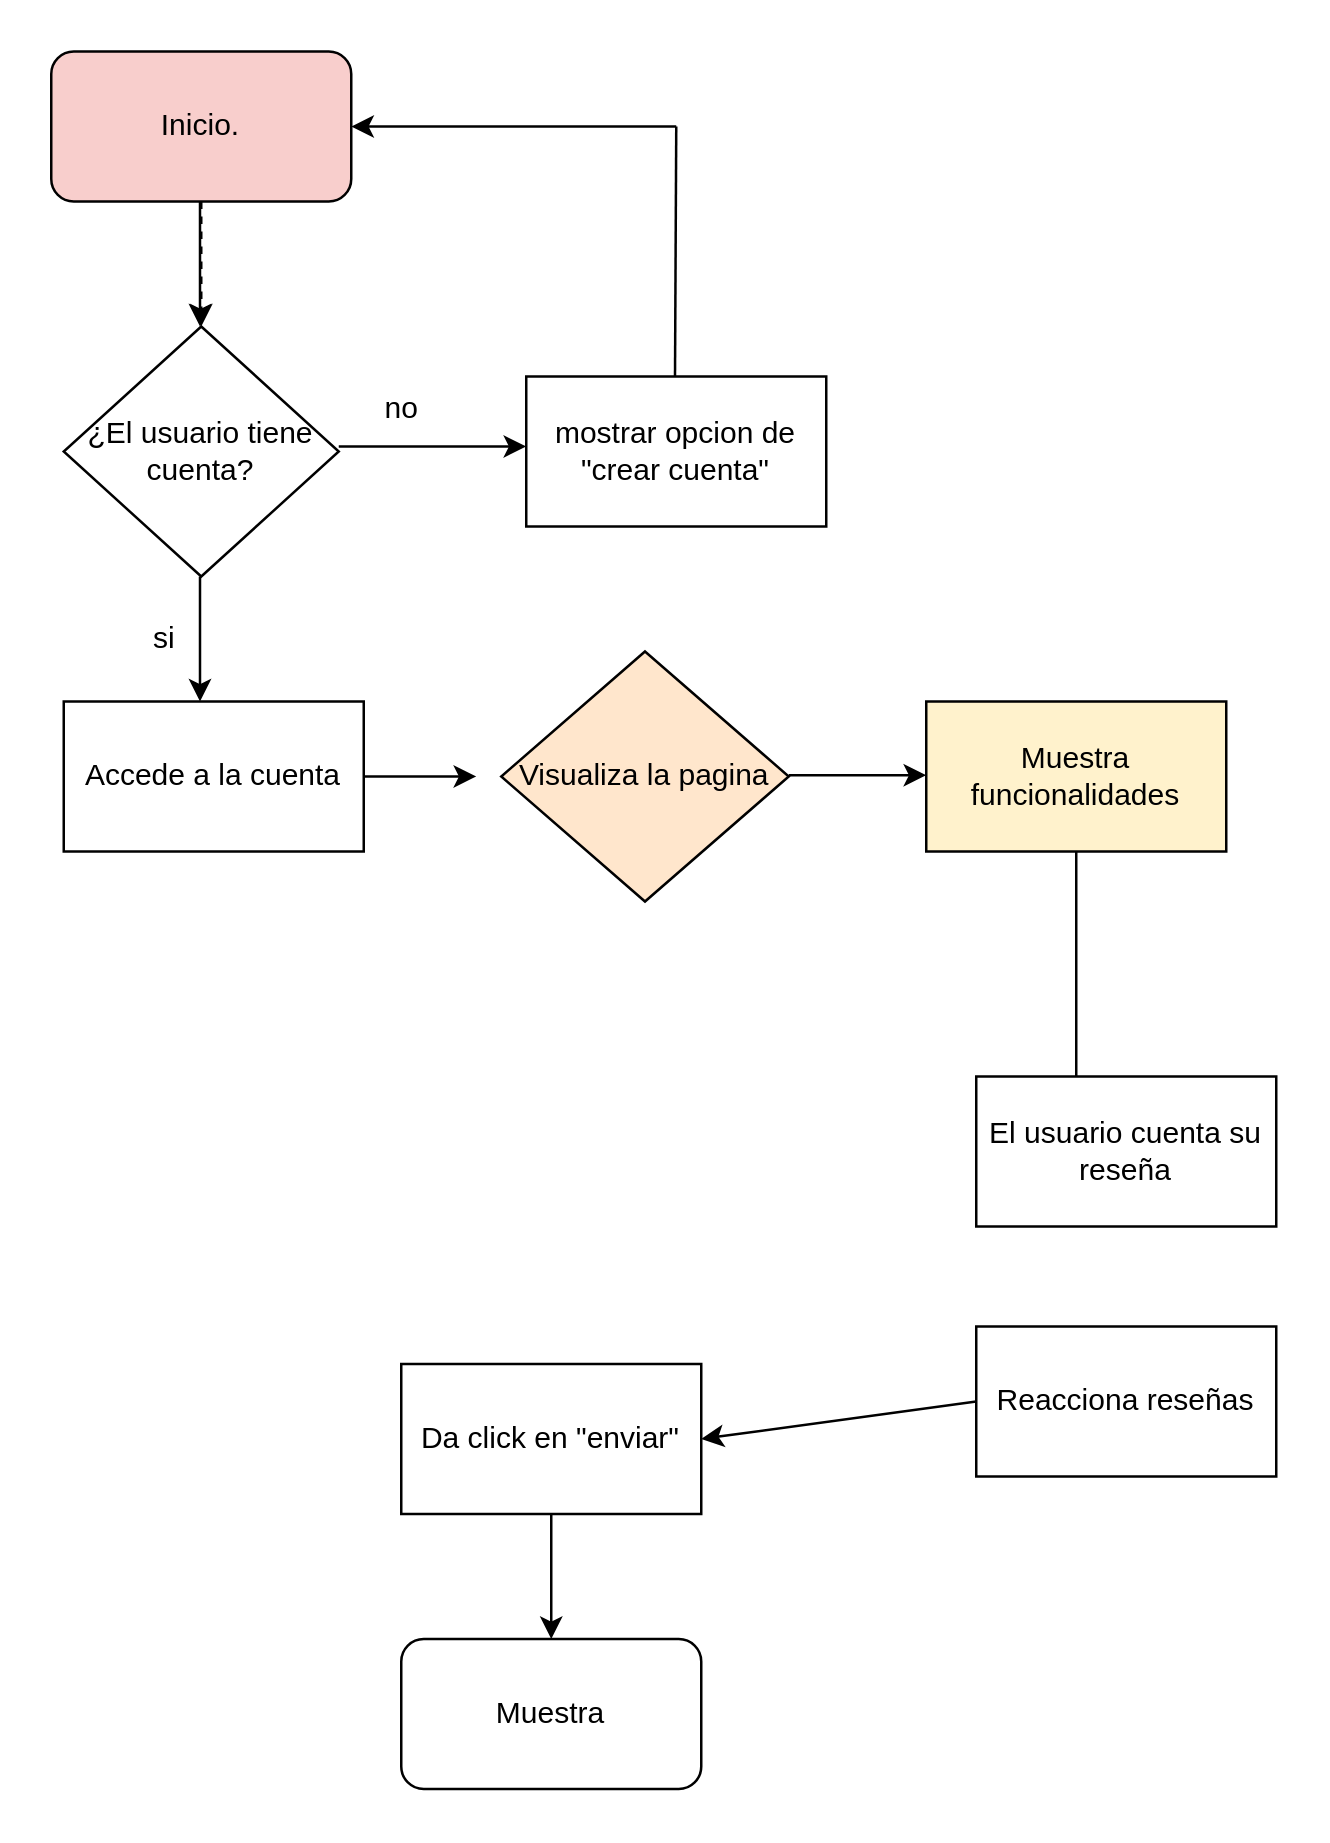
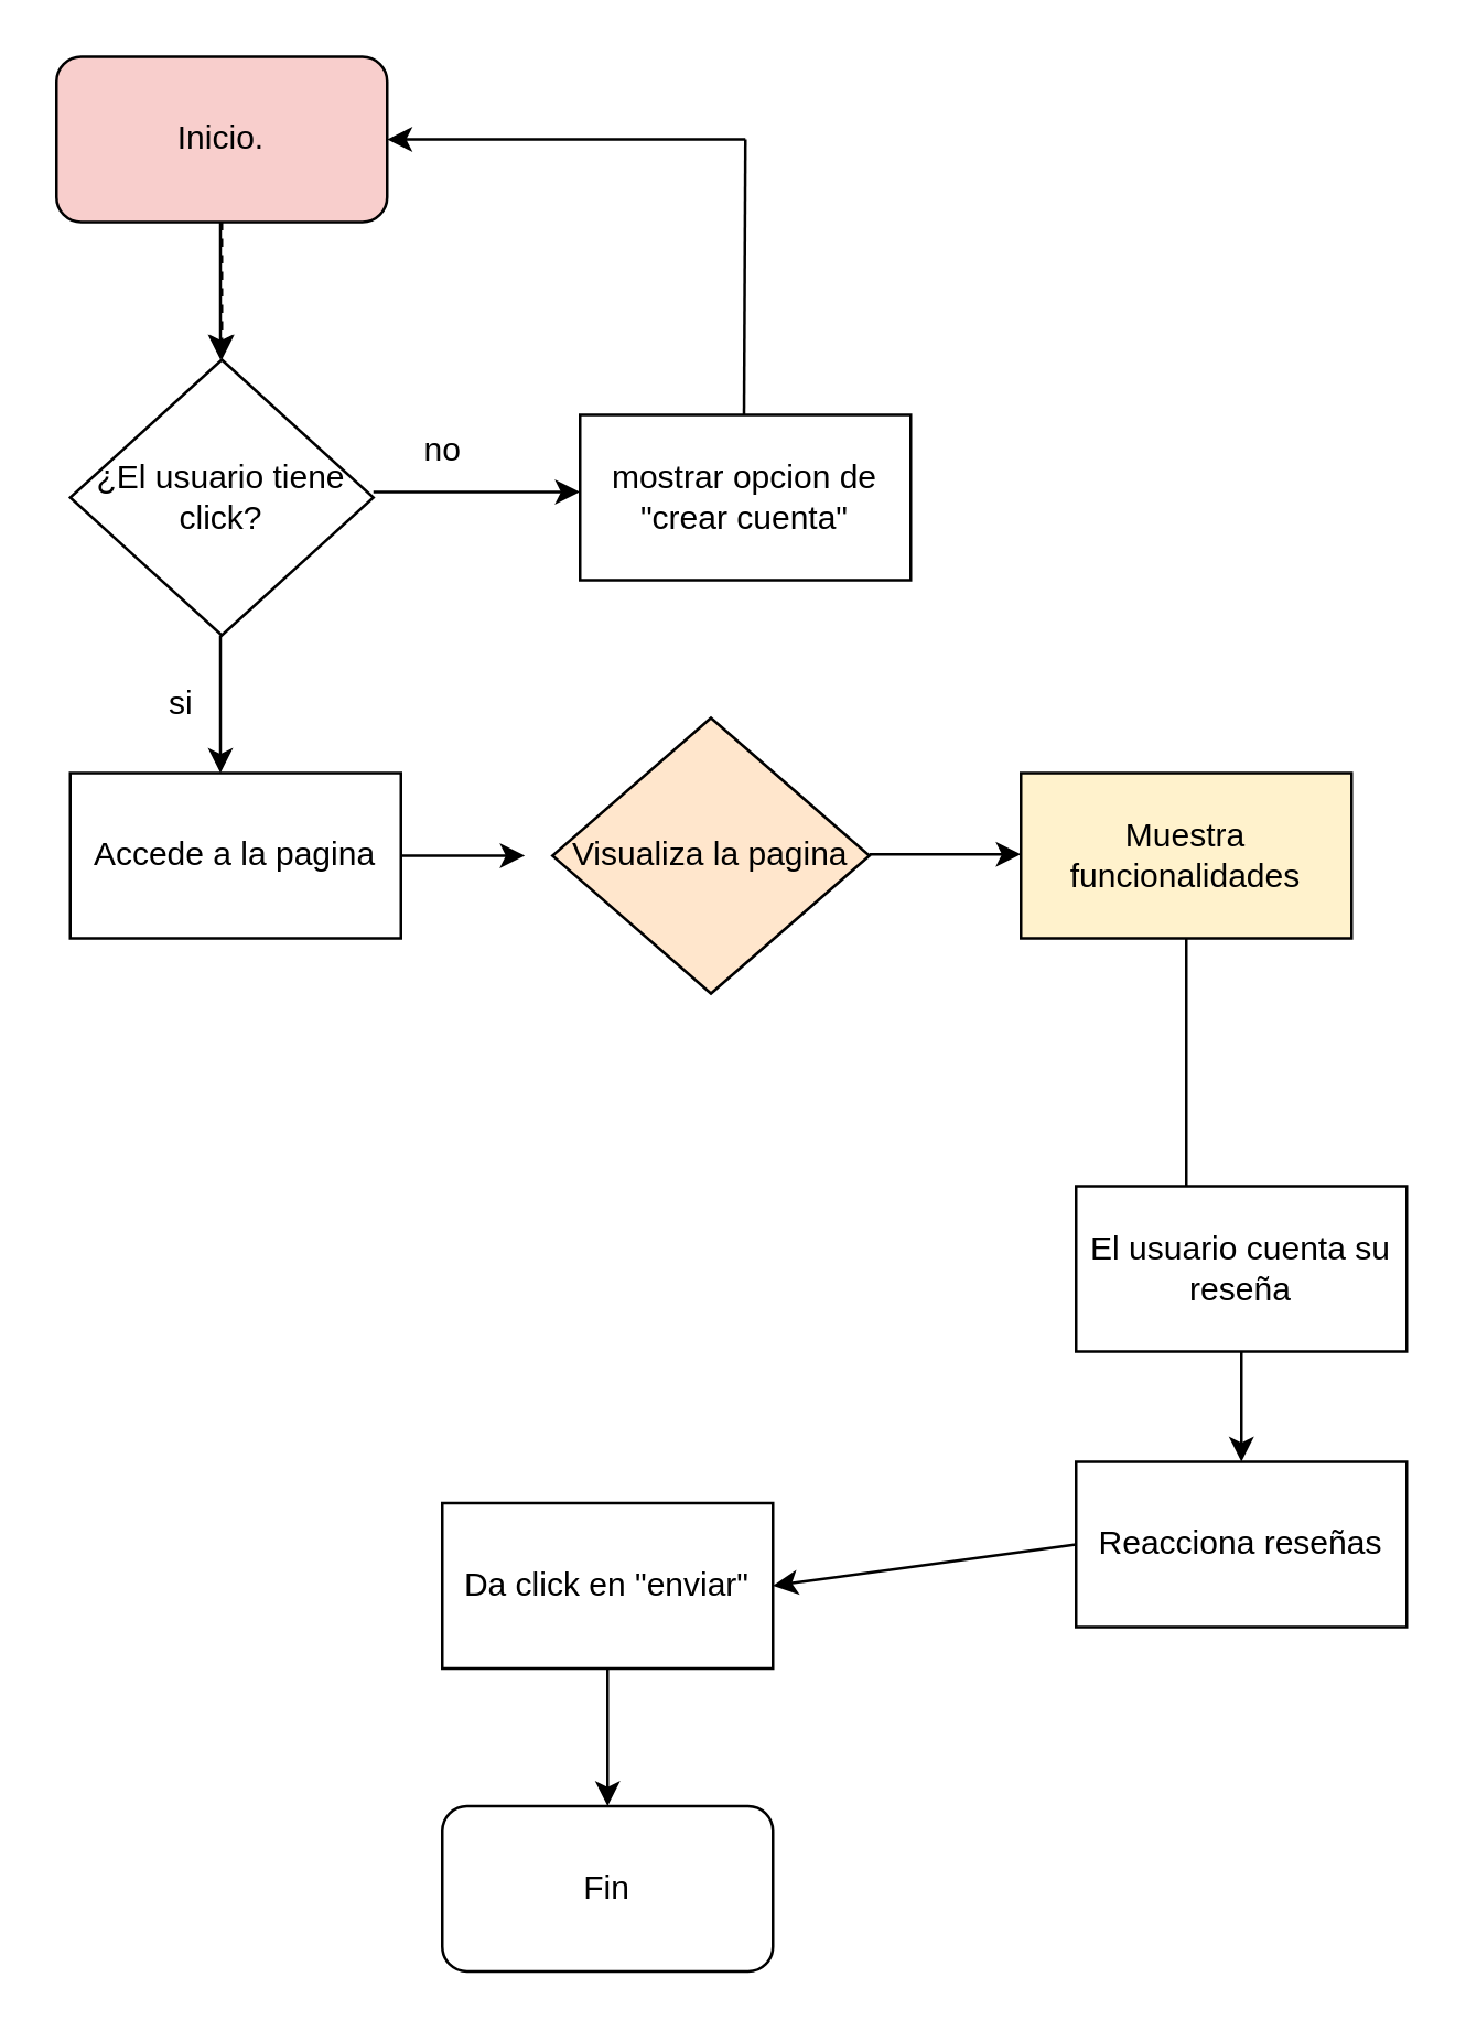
  <mxCell id="0" />
  <mxCell id="1" parent="0" />
  <mxCell id="2" value="" style="edgeStyle=orthogonalEdgeStyle;rounded=0;orthogonalLoop=1;jettySize=auto;html=1;dashed=1;" edge="1" parent="1" source="3" target="15"><mxGeometry relative="1" as="geometry" /></mxCell>
  <mxCell id="3" value="Inicio." style="rounded=1;whiteSpace=wrap;html=1;fillColor=#f8cecc;" vertex="1" parent="1"><mxGeometry x="20" y="20" width="120" height="60" as="geometry" /></mxCell>
  <mxCell id="4" value="" style="endArrow=classic;html=1;rounded=0;" edge="1" parent="1"><mxGeometry width="50" height="50" relative="1" as="geometry"><mxPoint x="79.5" y="80" as="sourcePoint" /><mxPoint x="79.5" y="130" as="targetPoint" /></mxGeometry></mxCell>
  <mxCell id="5" value="Visualiza la pagina" style="rhombus;whiteSpace=wrap;html=1;fillColor=#ffe6cc;" vertex="1" parent="1"><mxGeometry x="200" y="260" width="115" height="100" as="geometry" /></mxCell>
  <mxCell id="6" value="" style="endArrow=classic;html=1;rounded=0;" edge="1" parent="1"><mxGeometry width="50" height="50" relative="1" as="geometry"><mxPoint x="315" y="309.5" as="sourcePoint" /><mxPoint x="370" y="309.5" as="targetPoint" /></mxGeometry></mxCell>
  <mxCell id="7" value="" style="endArrow=classic;html=1;rounded=0;" edge="1" parent="1"><mxGeometry width="50" height="50" relative="1" as="geometry"><mxPoint x="135" y="178" as="sourcePoint" /><mxPoint x="210" y="178" as="targetPoint" /></mxGeometry></mxCell>
  <mxCell id="8" value="" style="endArrow=classic;html=1;rounded=0;exitX=0;exitY=0.5;exitDx=0;exitDy=0;entryX=1;entryY=0.5;entryDx=0;entryDy=0;" edge="1" parent="1" source="24" target="12"><mxGeometry width="50" height="50" relative="1" as="geometry"><mxPoint x="330" y="555" as="sourcePoint" /><mxPoint x="330" y="605" as="targetPoint" /></mxGeometry></mxCell>
  <mxCell id="9" value="" style="endArrow=classic;html=1;rounded=0;exitX=0.5;exitY=1;exitDx=0;exitDy=0;" edge="1" parent="1" source="10"><mxGeometry width="50" height="50" relative="1" as="geometry"><mxPoint x="520" y="300" as="sourcePoint" /><mxPoint x="430" y="440" as="targetPoint" /></mxGeometry></mxCell>
  <mxCell id="10" value="Muestra funcionalidades" style="rounded=0;whiteSpace=wrap;html=1;fillColor=#fff2cc;" vertex="1" parent="1"><mxGeometry x="370" y="280" width="120" height="60" as="geometry" /></mxCell>
  <mxCell id="11" value="El usuario cuenta su reseña" style="rounded=0;whiteSpace=wrap;html=1;" vertex="1" parent="1"><mxGeometry x="390" y="430" width="120" height="60" as="geometry" /></mxCell>
  <mxCell id="12" value="Da click en &quot;enviar&quot;" style="rounded=0;whiteSpace=wrap;html=1;" vertex="1" parent="1"><mxGeometry x="160" y="545" width="120" height="60" as="geometry" /></mxCell>
  <mxCell id="13" value="" style="endArrow=classic;html=1;rounded=0;" edge="1" parent="1"><mxGeometry width="50" height="50" relative="1" as="geometry"><mxPoint x="220" y="605" as="sourcePoint" /><mxPoint x="220" y="655" as="targetPoint" /></mxGeometry></mxCell>
- <mxCell id="14" value="Muestra" style="rounded=1;whiteSpace=wrap;html=1;" vertex="1" parent="1"><mxGeometry x="160" y="655" width="120" height="60" as="geometry" /></mxCell>
- <mxCell id="15" value="¿El usuario tiene cuenta?" style="rhombus;whiteSpace=wrap;html=1;" vertex="1" parent="1"><mxGeometry x="25" y="130" width="110" height="100" as="geometry" /></mxCell>
+ <mxCell id="14" value="Fin" style="rounded=1;whiteSpace=wrap;html=1;" vertex="1" parent="1"><mxGeometry x="160" y="655" width="120" height="60" as="geometry" /></mxCell>
+ <mxCell id="15" value="¿El usuario tiene click?" style="rhombus;whiteSpace=wrap;html=1;" vertex="1" parent="1"><mxGeometry x="25" y="130" width="110" height="100" as="geometry" /></mxCell>
  <mxCell id="16" value="mostrar opcion de &quot;crear cuenta&quot;" style="rounded=0;whiteSpace=wrap;html=1;" vertex="1" parent="1"><mxGeometry x="210" y="150" width="120" height="60" as="geometry" /></mxCell>
  <mxCell id="17" value="no" style="text;html=1;align=center;verticalAlign=middle;resizable=0;points=[];autosize=1;strokeColor=none;fillColor=none;" vertex="1" parent="1"><mxGeometry x="140" y="148" width="40" height="30" as="geometry" /></mxCell>
  <mxCell id="18" value="" style="endArrow=classic;html=1;rounded=0;" edge="1" parent="1"><mxGeometry width="50" height="50" relative="1" as="geometry"><mxPoint x="79.5" y="230" as="sourcePoint" /><mxPoint x="79.5" y="280" as="targetPoint" /></mxGeometry></mxCell>
- <mxCell id="19" value="Accede a la cuenta" style="rounded=0;whiteSpace=wrap;html=1;" vertex="1" parent="1"><mxGeometry x="25" y="280" width="120" height="60" as="geometry" /></mxCell>
+ <mxCell id="19" value="Accede a la pagina" style="rounded=0;whiteSpace=wrap;html=1;" vertex="1" parent="1"><mxGeometry x="25" y="280" width="120" height="60" as="geometry" /></mxCell>
  <mxCell id="20" value="si" style="text;html=1;align=center;verticalAlign=middle;resizable=0;points=[];autosize=1;strokeColor=none;fillColor=none;" vertex="1" parent="1"><mxGeometry x="50" y="240" width="30" height="30" as="geometry" /></mxCell>
  <mxCell id="21" value="" style="endArrow=classic;html=1;rounded=0;exitX=1;exitY=0.5;exitDx=0;exitDy=0;" edge="1" parent="1" source="19"><mxGeometry width="50" height="50" relative="1" as="geometry"><mxPoint x="170" y="300" as="sourcePoint" /><mxPoint x="190" y="310" as="targetPoint" /></mxGeometry></mxCell>
  <mxCell id="22" value="" style="endArrow=classic;html=1;rounded=0;entryX=1;entryY=0.5;entryDx=0;entryDy=0;" edge="1" parent="1" target="3"><mxGeometry width="50" height="50" relative="1" as="geometry"><mxPoint x="270" y="50" as="sourcePoint" /><mxPoint x="240" y="75" as="targetPoint" /></mxGeometry></mxCell>
  <mxCell id="23" value="" style="endArrow=none;html=1;rounded=0;endFill=0;" edge="1" parent="1"><mxGeometry width="50" height="50" relative="1" as="geometry"><mxPoint x="270" y="50" as="sourcePoint" /><mxPoint x="269.5" y="150" as="targetPoint" /></mxGeometry></mxCell>
  <mxCell id="24" value="Reacciona reseñas" style="rounded=0;whiteSpace=wrap;html=1;" vertex="1" parent="1"><mxGeometry x="390" y="530" width="120" height="60" as="geometry" /></mxCell>
+ <mxCell id="25" value="" style="endArrow=classic;html=1;rounded=0;entryX=0.5;entryY=0;entryDx=0;entryDy=0;exitX=0.5;exitY=1;exitDx=0;exitDy=0;" edge="1" parent="1" source="11" target="24"><mxGeometry width="50" height="50" relative="1" as="geometry"><mxPoint x="307" y="450" as="sourcePoint" /><mxPoint x="357" y="400" as="targetPoint" /></mxGeometry></mxCell>
